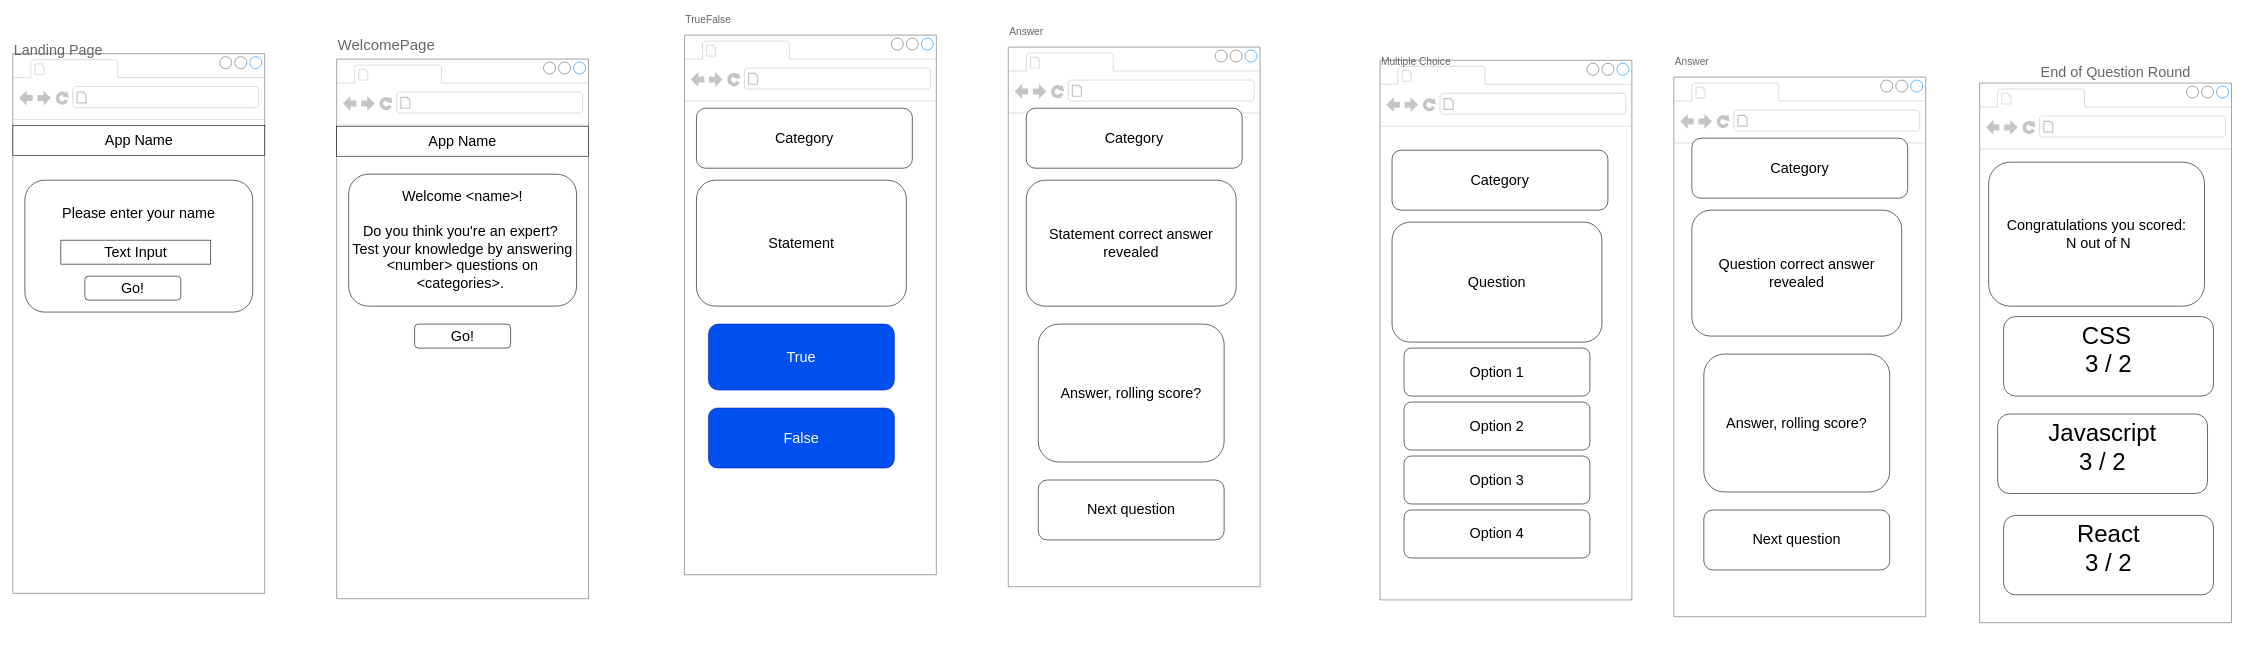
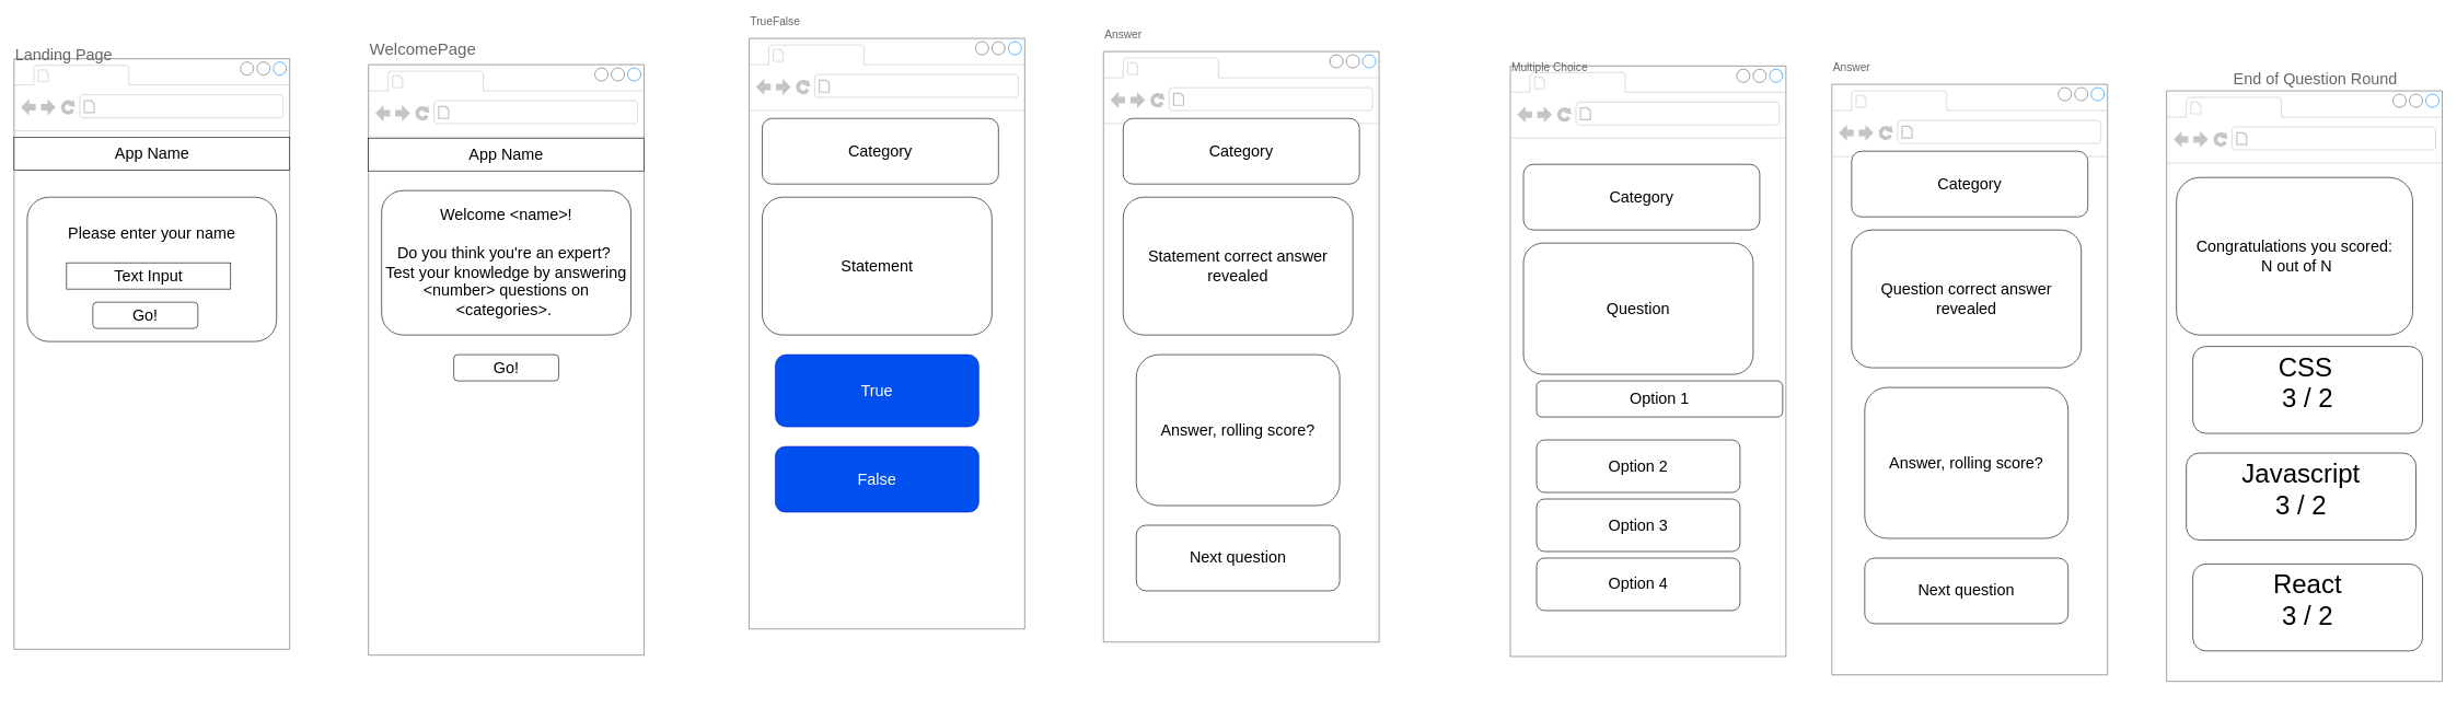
  <mxCell id="0" />
  <mxCell id="1" parent="0" />
  <mxCell id="2" value="" style="group" parent="1" vertex="1" connectable="0"><mxGeometry x="20" y="70" width="420" height="938" as="geometry" /></mxCell>
  <mxCell id="3" value="" style="strokeWidth=1;shadow=0;dashed=0;align=center;html=1;shape=mxgraph.mockup.containers.browserWindow;rSize=0;strokeColor=#666666;mainText=,;recursiveResize=0;rounded=0;labelBackgroundColor=none;fontFamily=Verdana;fontSize=12;container=0;" parent="2" vertex="1"><mxGeometry y="19" width="420" height="900" as="geometry" /></mxCell>
  <mxCell id="4" value="&lt;font style=&quot;font-size: 24px&quot;&gt;Landing Page&lt;/font&gt;" style="strokeWidth=1;shadow=0;dashed=0;align=center;html=1;shape=mxgraph.mockup.containers.anchor;fontSize=17;fontColor=#666666;align=left;" parent="2" vertex="1"><mxGeometry width="110" height="26" as="geometry" /></mxCell>
  <mxCell id="5" value="" style="rounded=0;whiteSpace=wrap;html=1;fontSize=24;" parent="2" vertex="1"><mxGeometry y="139" width="420" height="50" as="geometry" /></mxCell>
  <mxCell id="6" value="App Name" style="text;html=1;strokeColor=none;fillColor=none;align=center;verticalAlign=middle;whiteSpace=wrap;rounded=0;fontSize=24;" parent="2" vertex="1"><mxGeometry x="127.5" y="149" width="165" height="30" as="geometry" /></mxCell>
  <mxCell id="7" value="" style="rounded=1;whiteSpace=wrap;html=1;fontSize=24;" parent="2" vertex="1"><mxGeometry x="20" y="230" width="380" height="220" as="geometry" /></mxCell>
  <mxCell id="8" value="Please enter your name" style="text;html=1;strokeColor=none;fillColor=none;align=center;verticalAlign=middle;whiteSpace=wrap;rounded=0;fontSize=24;" parent="2" vertex="1"><mxGeometry x="50" y="260" width="320" height="50" as="geometry" /></mxCell>
  <mxCell id="9" value="Text Input" style="rounded=0;whiteSpace=wrap;html=1;fontSize=24;" parent="2" vertex="1"><mxGeometry x="80" y="330" width="250" height="40" as="geometry" /></mxCell>
  <mxCell id="10" value="Go!" style="rounded=1;whiteSpace=wrap;html=1;fontSize=24;" parent="2" vertex="1"><mxGeometry x="120" y="390" width="160" height="40" as="geometry" /></mxCell>
  <mxCell id="11" value="" style="group" parent="1" vertex="1" connectable="0"><mxGeometry x="560" y="60" width="420" height="938" as="geometry" /></mxCell>
  <mxCell id="12" value="" style="strokeWidth=1;shadow=0;dashed=0;align=center;html=1;shape=mxgraph.mockup.containers.browserWindow;rSize=0;strokeColor=#666666;mainText=,;recursiveResize=0;rounded=0;labelBackgroundColor=none;fontFamily=Verdana;fontSize=12;container=0;" parent="11" vertex="1"><mxGeometry y="38" width="420" height="900" as="geometry" /></mxCell>
  <mxCell id="13" value="WelcomePage" style="strokeWidth=1;shadow=0;dashed=0;align=center;html=1;shape=mxgraph.mockup.containers.anchor;fontSize=25;fontColor=#666666;align=left;" parent="11" vertex="1"><mxGeometry width="190" height="26" as="geometry" /></mxCell>
  <mxCell id="14" value="Welcome &amp;lt;name&amp;gt;!&lt;br&gt;&lt;br&gt;Do you think you're an expert?&amp;nbsp; Test your knowledge by answering &amp;lt;number&amp;gt; questions on &amp;lt;categories&amp;gt;.&amp;nbsp;" style="rounded=1;whiteSpace=wrap;html=1;fontSize=24;" parent="11" vertex="1"><mxGeometry x="20" y="230" width="380" height="220" as="geometry" /></mxCell>
  <mxCell id="15" value="Go!" style="rounded=1;whiteSpace=wrap;html=1;fontSize=24;" parent="11" vertex="1"><mxGeometry x="130" y="480" width="160" height="40" as="geometry" /></mxCell>
  <mxCell id="16" value="App Name" style="rounded=0;whiteSpace=wrap;html=1;fontSize=24;" parent="11" vertex="1"><mxGeometry y="150" width="420" height="50" as="geometry" /></mxCell>
  <mxCell id="17" value="" style="group" parent="1" vertex="1" connectable="0"><mxGeometry x="3300" y="100" width="420" height="957" as="geometry" /></mxCell>
  <mxCell id="18" value="" style="strokeWidth=1;shadow=0;dashed=0;align=center;html=1;shape=mxgraph.mockup.containers.browserWindow;rSize=0;strokeColor=#666666;mainText=,;recursiveResize=0;rounded=0;labelBackgroundColor=none;fontFamily=Verdana;fontSize=12;container=0;" parent="17" vertex="1"><mxGeometry y="38" width="420" height="900" as="geometry" /></mxCell>
  <mxCell id="19" value="&lt;font style=&quot;font-size: 24px&quot;&gt;End of Question Round&lt;/font&gt;" style="strokeWidth=1;shadow=0;dashed=0;align=center;html=1;shape=mxgraph.mockup.containers.anchor;fontSize=17;fontColor=#666666;align=left;" parent="17" vertex="1"><mxGeometry x="100" width="240" height="40" as="geometry" /></mxCell>
  <mxCell id="20" value="Congratulations you scored:&lt;br&gt;&amp;nbsp;N out of N" style="rounded=1;whiteSpace=wrap;html=1;fontSize=24;" parent="17" vertex="1"><mxGeometry x="15" y="170" width="360" height="240" as="geometry" /></mxCell>
  <mxCell id="21" value="&lt;font style=&quot;font-size: 40px&quot;&gt;CSS&lt;span style=&quot;white-space: pre&quot;&gt;&#09;&lt;/span&gt;&lt;br&gt;3 / 2&lt;br&gt;&lt;/font&gt;" style="rounded=1;whiteSpace=wrap;html=1;verticalAlign=top;" parent="17" vertex="1"><mxGeometry x="40" y="427.5" width="350" height="132.5" as="geometry" /></mxCell>
  <mxCell id="22" value="&lt;font style=&quot;font-size: 40px&quot;&gt;React&lt;br&gt;3 / 2&lt;br&gt;&lt;/font&gt;" style="rounded=1;whiteSpace=wrap;html=1;verticalAlign=top;" parent="17" vertex="1"><mxGeometry x="40" y="759" width="350" height="132.5" as="geometry" /></mxCell>
  <mxCell id="23" value="&lt;font style=&quot;font-size: 40px&quot;&gt;Javascript&lt;br&gt;3 / 2&lt;br&gt;&lt;/font&gt;" style="rounded=1;whiteSpace=wrap;html=1;verticalAlign=top;" parent="17" vertex="1"><mxGeometry x="30" y="590" width="350" height="132.5" as="geometry" /></mxCell>
  <mxCell id="24" value="" style="group;" parent="1" connectable="0" vertex="1"><mxGeometry x="1140" y="20" width="420" height="938" as="geometry" /></mxCell>
  <mxCell id="25" value="" style="strokeWidth=1;shadow=0;dashed=0;align=center;html=1;shape=mxgraph.mockup.containers.browserWindow;rSize=0;strokeColor=#666666;mainText=,;recursiveResize=0;rounded=0;labelBackgroundColor=none;fontFamily=Verdana;fontSize=12;container=0;" parent="24" vertex="1"><mxGeometry y="38" width="420" height="900" as="geometry" /></mxCell>
  <mxCell id="26" value="TrueFalse" style="strokeWidth=1;shadow=0;dashed=0;align=center;html=1;shape=mxgraph.mockup.containers.anchor;fontSize=17;fontColor=#666666;align=left;" parent="24" vertex="1"><mxGeometry width="110" height="26" as="geometry" /></mxCell>
  <mxCell id="27" value="&lt;font style=&quot;font-size: 24px&quot;&gt;Category&lt;/font&gt;" style="rounded=1;whiteSpace=wrap;html=1;" parent="24" vertex="1"><mxGeometry x="20" y="160" width="360" height="100" as="geometry" /></mxCell>
  <mxCell id="28" value="Statement" style="rounded=1;whiteSpace=wrap;html=1;fontSize=24;" parent="24" vertex="1"><mxGeometry x="20" y="280" width="350" height="210" as="geometry" /></mxCell>
  <mxCell id="29" value="True" style="rounded=1;whiteSpace=wrap;html=1;fontSize=24;fillColor=#0050ef;fontColor=#ffffff;strokeColor=#001DBC;" parent="24" vertex="1"><mxGeometry x="40" y="520" width="310" height="110" as="geometry" /></mxCell>
  <mxCell id="30" value="False" style="rounded=1;whiteSpace=wrap;html=1;fontSize=24;fillColor=#0050ef;fontColor=#ffffff;strokeColor=#001DBC;" parent="24" vertex="1"><mxGeometry x="40" y="660" width="310" height="100" as="geometry" /></mxCell>
  <mxCell id="31" value="" style="group" parent="1" connectable="0" vertex="1"><mxGeometry x="1680" y="40" width="420" height="938" as="geometry" /></mxCell>
  <mxCell id="32" value="" style="strokeWidth=1;shadow=0;dashed=0;align=center;html=1;shape=mxgraph.mockup.containers.browserWindow;rSize=0;strokeColor=#666666;mainText=,;recursiveResize=0;rounded=0;labelBackgroundColor=none;fontFamily=Verdana;fontSize=12;container=0;" parent="31" vertex="1"><mxGeometry y="38" width="420" height="900" as="geometry" /></mxCell>
  <mxCell id="33" value="Answer" style="strokeWidth=1;shadow=0;dashed=0;align=center;html=1;shape=mxgraph.mockup.containers.anchor;fontSize=17;fontColor=#666666;align=left;" parent="31" vertex="1"><mxGeometry width="110" height="26" as="geometry" /></mxCell>
  <mxCell id="34" value="&lt;font style=&quot;font-size: 24px&quot;&gt;Category&lt;/font&gt;" style="rounded=1;whiteSpace=wrap;html=1;" parent="31" vertex="1"><mxGeometry x="30" y="140" width="360" height="100" as="geometry" /></mxCell>
  <mxCell id="35" value="Statement correct answer revealed" style="rounded=1;whiteSpace=wrap;html=1;fontSize=24;" parent="31" vertex="1"><mxGeometry x="30" y="260" width="350" height="210" as="geometry" /></mxCell>
  <mxCell id="36" value="Answer, rolling score?" style="rounded=1;whiteSpace=wrap;html=1;fontSize=24;" parent="31" vertex="1"><mxGeometry x="50" y="500" width="310" height="230" as="geometry" /></mxCell>
  <mxCell id="37" value="Next question" style="rounded=1;whiteSpace=wrap;html=1;fontSize=24;" parent="31" vertex="1"><mxGeometry x="50" y="760" width="310" height="100" as="geometry" /></mxCell>
  <mxCell id="38" value="" style="group" parent="1" connectable="0" vertex="1"><mxGeometry x="2300" y="90" width="420" height="938" as="geometry" /></mxCell>
  <mxCell id="39" value="" style="strokeWidth=1;shadow=0;dashed=0;align=center;html=1;shape=mxgraph.mockup.containers.browserWindow;rSize=0;strokeColor=#666666;mainText=,;recursiveResize=0;rounded=0;labelBackgroundColor=none;fontFamily=Verdana;fontSize=12;container=0;" parent="38" vertex="1"><mxGeometry y="10" width="420" height="900" as="geometry" /></mxCell>
  <mxCell id="40" value="Multiple Choice" style="strokeWidth=1;shadow=0;dashed=0;align=center;html=1;shape=mxgraph.mockup.containers.anchor;fontSize=17;fontColor=#666666;align=left;" parent="38" vertex="1"><mxGeometry width="110" height="26" as="geometry" /></mxCell>
  <mxCell id="41" value="&lt;font style=&quot;font-size: 24px&quot;&gt;Category&lt;/font&gt;" style="rounded=1;whiteSpace=wrap;html=1;" parent="38" vertex="1"><mxGeometry x="20" y="160" width="360" height="100" as="geometry" /></mxCell>
  <mxCell id="42" value="Question" style="rounded=1;whiteSpace=wrap;html=1;fontSize=24;" parent="38" vertex="1"><mxGeometry x="20" y="280" width="350" height="200" as="geometry" /></mxCell>
- <mxCell id="43" value="Option 1" style="rounded=1;whiteSpace=wrap;html=1;fontSize=24;" parent="38" vertex="1"><mxGeometry x="40" y="490" width="310" height="80" as="geometry" /></mxCell>
+ <mxCell id="43" value="Option 1" style="rounded=1;whiteSpace=wrap;html=1;fontSize=24;" parent="38" vertex="1"><mxGeometry x="40" y="490" width="375" height="55" as="geometry" /></mxCell>
  <mxCell id="44" value="Option 2" style="rounded=1;whiteSpace=wrap;html=1;fontSize=24;" parent="38" vertex="1"><mxGeometry x="40" y="580" width="310" height="80" as="geometry" /></mxCell>
  <mxCell id="45" value="Option 3" style="rounded=1;whiteSpace=wrap;html=1;fontSize=24;" parent="38" vertex="1"><mxGeometry x="40" y="670" width="310" height="80" as="geometry" /></mxCell>
  <mxCell id="46" value="Option 4" style="rounded=1;whiteSpace=wrap;html=1;fontSize=24;" parent="38" vertex="1"><mxGeometry x="40" y="760" width="310" height="80" as="geometry" /></mxCell>
  <mxCell id="47" value="" style="group" parent="1" connectable="0" vertex="1"><mxGeometry x="2790" y="90" width="420" height="938" as="geometry" /></mxCell>
  <mxCell id="48" value="" style="strokeWidth=1;shadow=0;dashed=0;align=center;html=1;shape=mxgraph.mockup.containers.browserWindow;rSize=0;strokeColor=#666666;mainText=,;recursiveResize=0;rounded=0;labelBackgroundColor=none;fontFamily=Verdana;fontSize=12;container=0;" parent="47" vertex="1"><mxGeometry y="38" width="420" height="900" as="geometry" /></mxCell>
  <mxCell id="49" value="Answer" style="strokeWidth=1;shadow=0;dashed=0;align=center;html=1;shape=mxgraph.mockup.containers.anchor;fontSize=17;fontColor=#666666;align=left;" parent="47" vertex="1"><mxGeometry width="110" height="26" as="geometry" /></mxCell>
  <mxCell id="50" value="&lt;font style=&quot;font-size: 24px&quot;&gt;Category&lt;/font&gt;" style="rounded=1;whiteSpace=wrap;html=1;" parent="47" vertex="1"><mxGeometry x="30" y="140" width="360" height="100" as="geometry" /></mxCell>
  <mxCell id="51" value="Question correct answer revealed" style="rounded=1;whiteSpace=wrap;html=1;fontSize=24;" parent="47" vertex="1"><mxGeometry x="30" y="260" width="350" height="210" as="geometry" /></mxCell>
  <mxCell id="52" value="Answer, rolling score?" style="rounded=1;whiteSpace=wrap;html=1;fontSize=24;" parent="47" vertex="1"><mxGeometry x="50" y="500" width="310" height="230" as="geometry" /></mxCell>
  <mxCell id="53" value="Next question" style="rounded=1;whiteSpace=wrap;html=1;fontSize=24;" parent="47" vertex="1"><mxGeometry x="50" y="760" width="310" height="100" as="geometry" /></mxCell>
